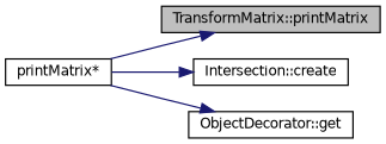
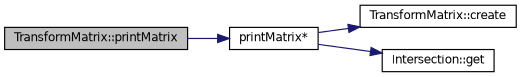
  digraph {
    rankdir=LR
    node [color=black fillcolor=white fontname=Helvetica fontsize=10 shape=record style=filled]
    edge [color=midnightblue fontname=Helvetica fontsize=10 labelfontname=Helvetica labelfontsize=10 style=solid]
    n1 [fillcolor=grey75 fontcolor=black height=0.2 label="TransformMatrix::printMatrix" width=0.4]
    n2 [height=0.2 label="printMatrix*" width=0.4]
-   n3 [height=0.2 label="Intersection::create" width=0.4]
-   n4 [height=0.2 label="ObjectDecorator::get" width=0.4]
-   n2 -> n1
+   n3 [height=0.2 label="TransformMatrix::create" width=0.4]
+   n4 [height=0.2 label="Intersection::get" width=0.4]
+   n1 -> n2
    n2 -> n3
    n2 -> n4
  }
